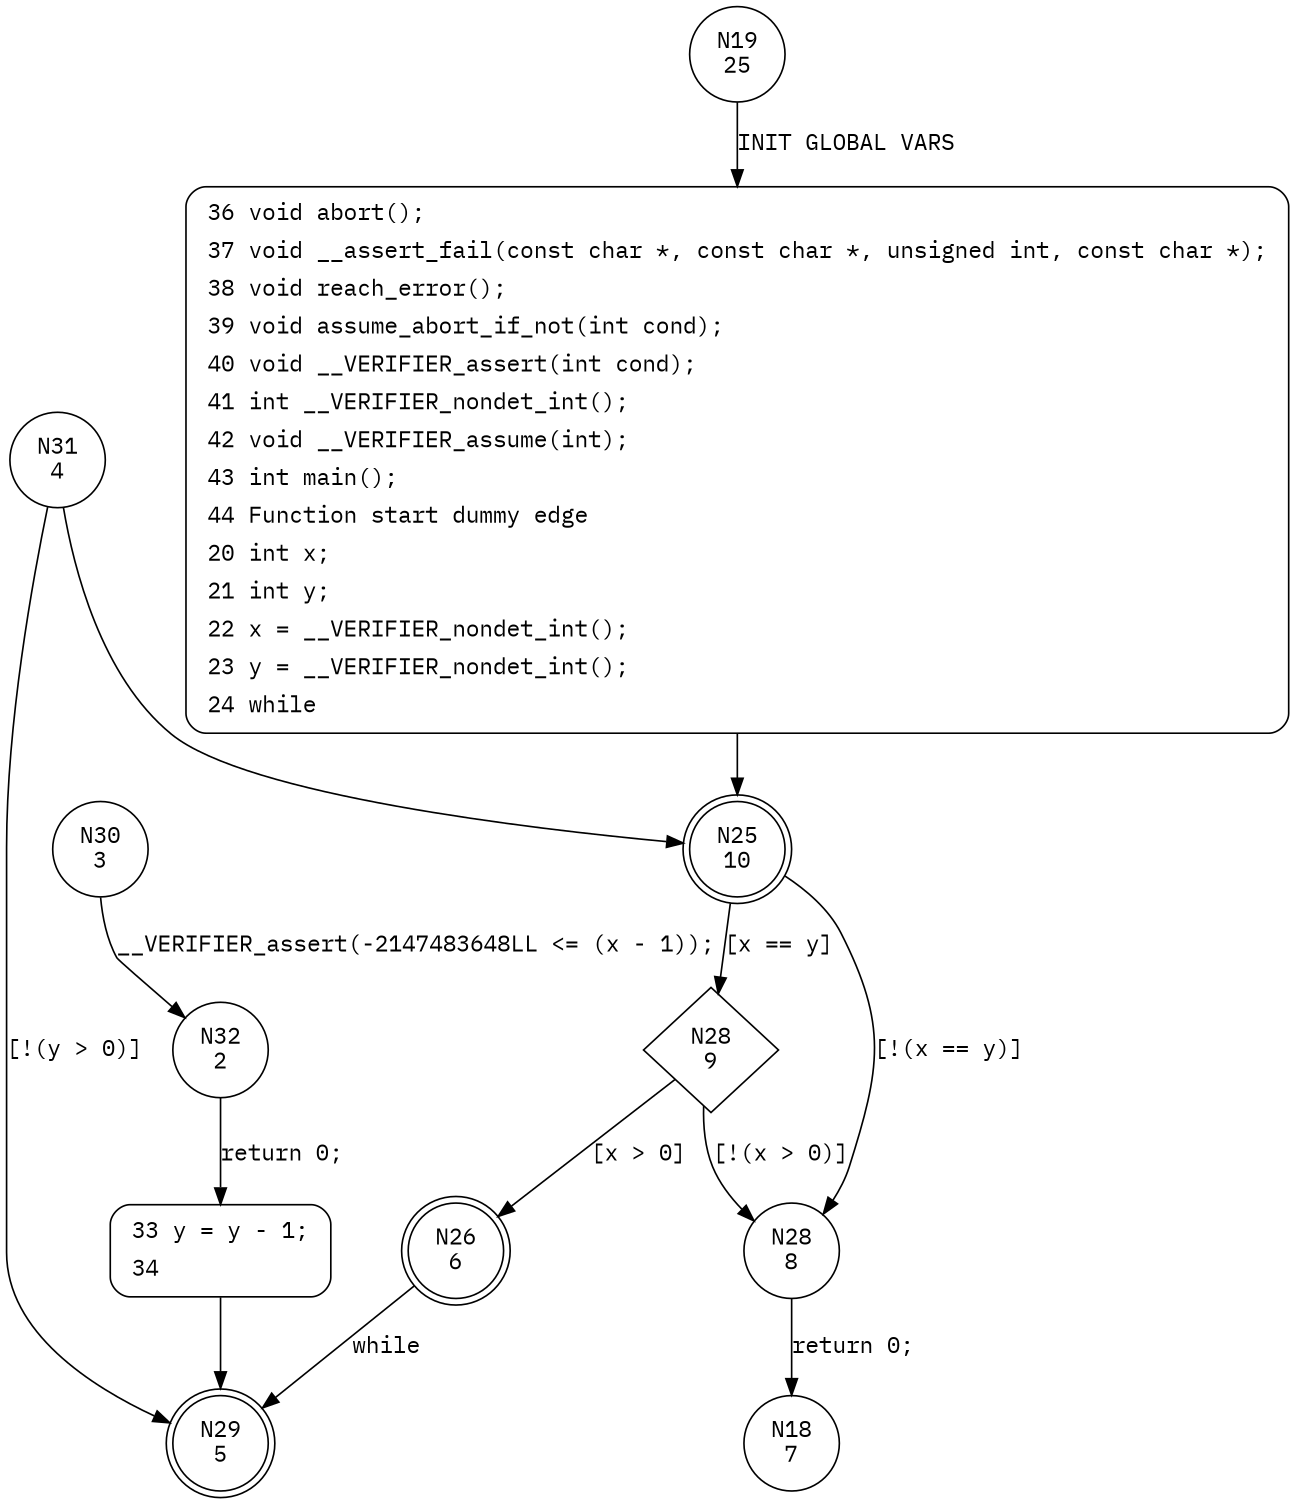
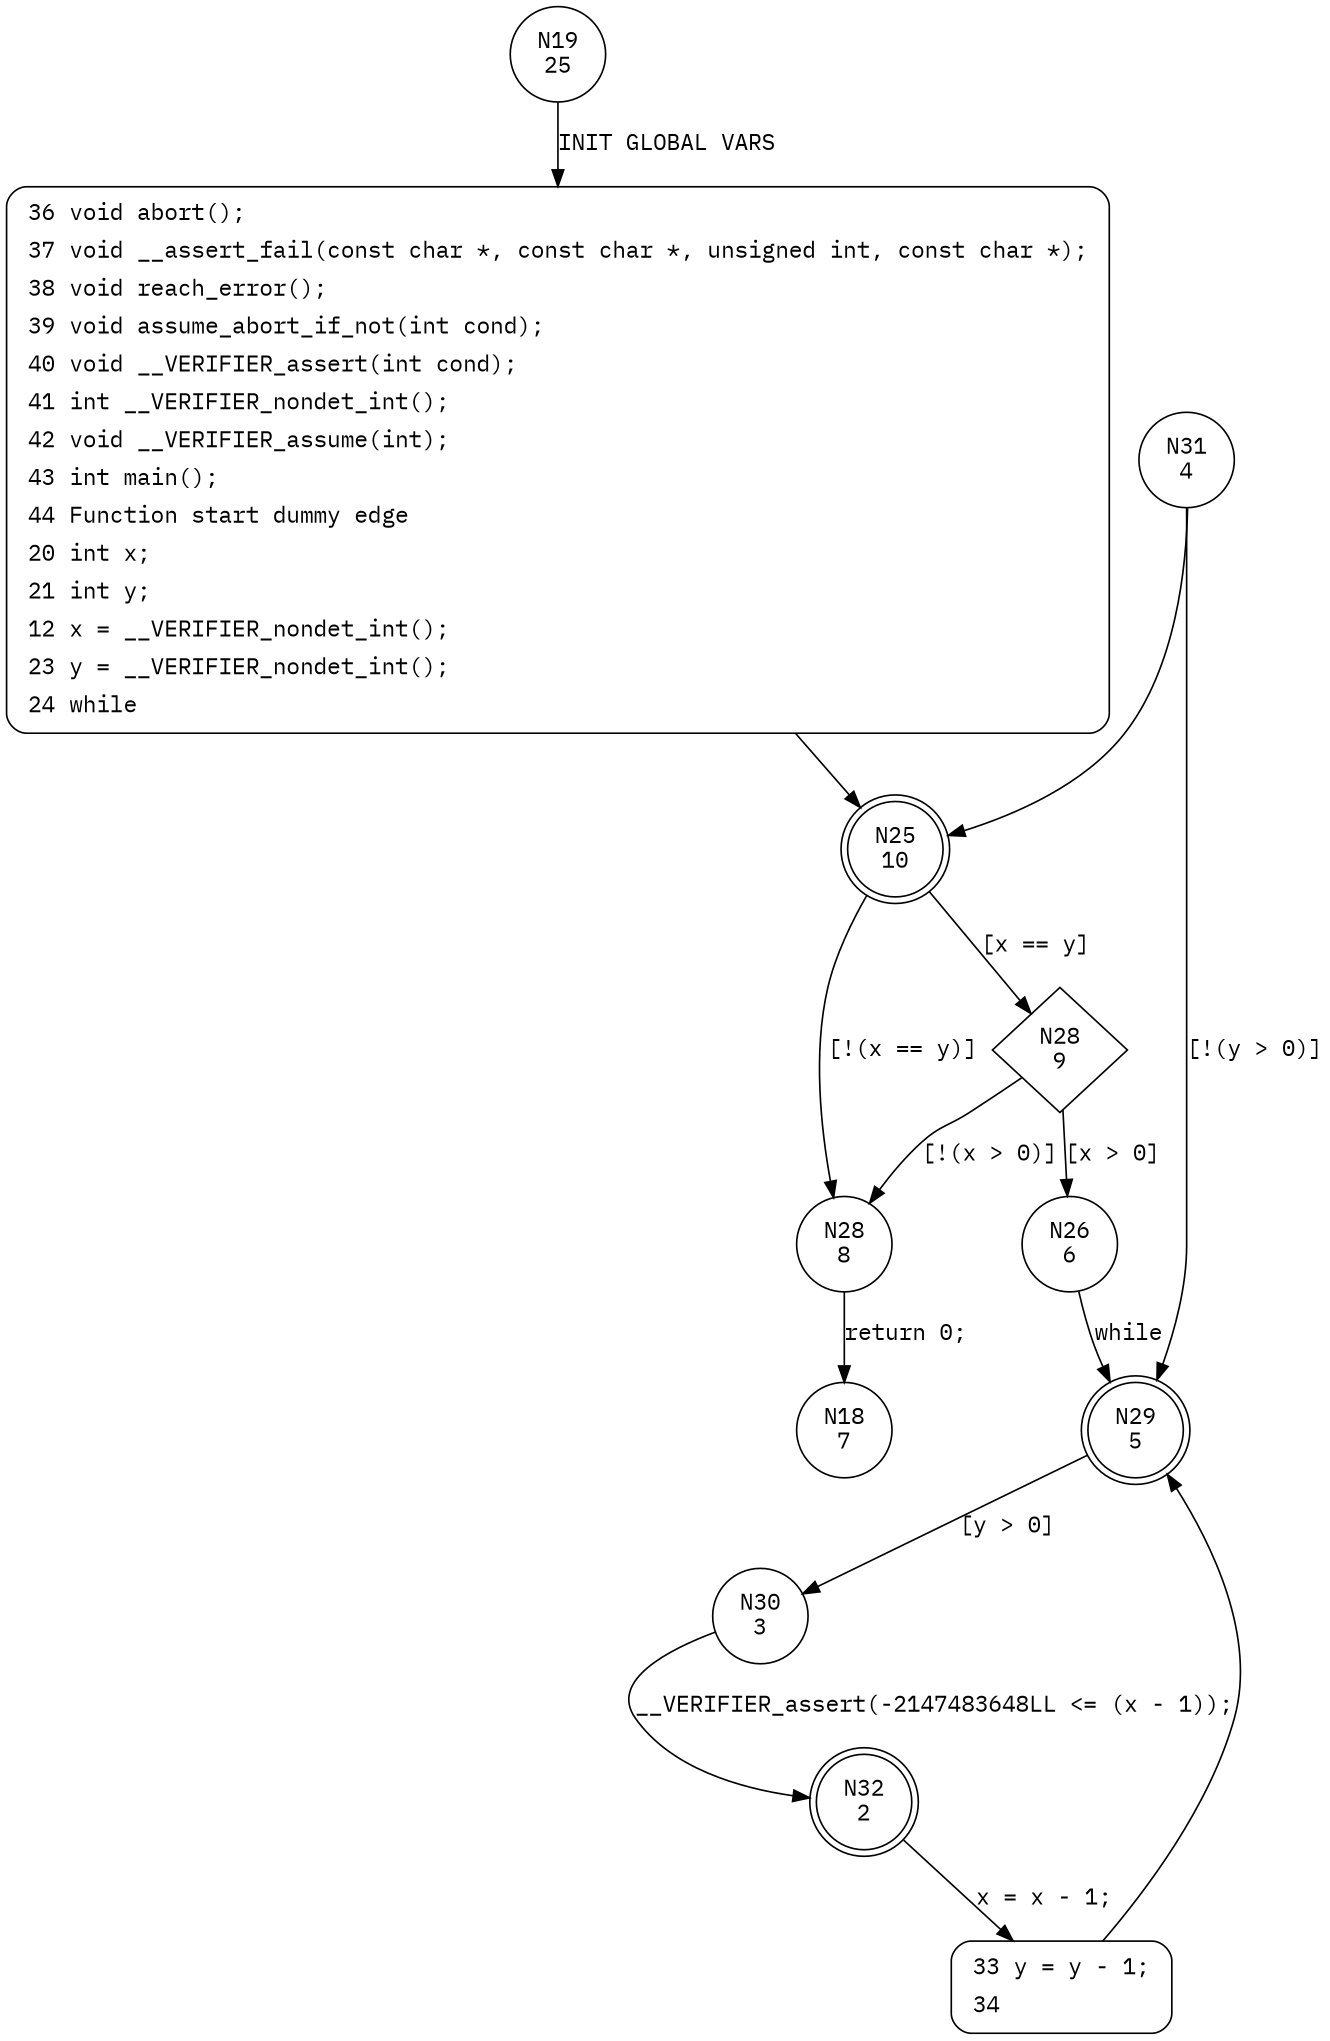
  digraph {
    fontname="IBM Plex Mono"
    node [fontname="IBM Plex Mono" shape=circle]
    edge [fontname="IBM Plex Mono"]
    n1 [label="N19\n25"]
-   n2 [fillcolor=white label=<<table border="0" cellborder="0" cellpadding="3" bgcolor="white"><tr><td align="right">36</td><td align="left">void abort();</td></tr><tr><td align="right">37</td><td align="left">void __assert_fail(const char *, const char *, unsigned int, const char *);</td></tr><tr><td align="right">38</td><td align="left">void reach_error();</td></tr><tr><td align="right">39</td><td align="left">void assume_abort_if_not(int cond);</td></tr><tr><td align="right">40</td><td align="left">void __VERIFIER_assert(int cond);</td></tr><tr><td align="right">41</td><td align="left">int __VERIFIER_nondet_int();</td></tr><tr><td align="right">42</td><td align="left">void __VERIFIER_assume(int);</td></tr><tr><td align="right">43</td><td align="left">int main();</td></tr><tr><td align="right">44</td><td align="left">Function start dummy edge</td></tr><tr><td align="right">20</td><td align="left">int x;</td></tr><tr><td align="right">21</td><td align="left">int y;</td></tr><tr><td align="right">22</td><td align="left">x = __VERIFIER_nondet_int();</td></tr><tr><td align="right">23</td><td align="left">y = __VERIFIER_nondet_int();</td></tr><tr><td align="right">24</td><td align="left">while</td></tr></table>> penwidth=1 shape=Mrecord style="filled,bold"]
+   n2 [fillcolor=white label=<<table border="0" cellborder="0" cellpadding="3" bgcolor="white"><tr><td align="right">36</td><td align="left">void abort();</td></tr><tr><td align="right">37</td><td align="left">void __assert_fail(const char *, const char *, unsigned int, const char *);</td></tr><tr><td align="right">38</td><td align="left">void reach_error();</td></tr><tr><td align="right">39</td><td align="left">void assume_abort_if_not(int cond);</td></tr><tr><td align="right">40</td><td align="left">void __VERIFIER_assert(int cond);</td></tr><tr><td align="right">41</td><td align="left">int __VERIFIER_nondet_int();</td></tr><tr><td align="right">42</td><td align="left">void __VERIFIER_assume(int);</td></tr><tr><td align="right">43</td><td align="left">int main();</td></tr><tr><td align="right">44</td><td align="left">Function start dummy edge</td></tr><tr><td align="right">20</td><td align="left">int x;</td></tr><tr><td align="right">21</td><td align="left">int y;</td></tr><tr><td align="right">12</td><td align="left">x = __VERIFIER_nondet_int();</td></tr><tr><td align="right">23</td><td align="left">y = __VERIFIER_nondet_int();</td></tr><tr><td align="right">24</td><td align="left">while</td></tr></table>> penwidth=1 shape=Mrecord style="filled,bold"]
    n3 [label="N25\n10" shape=doublecircle]
    n4 [label="N28\n9" shape=diamond]
    n5 [label="N28\n8"]
-   n6 [label="N26\n6" shape=doublecircle]
+   n6 [label="N26\n6"]
    n7 [label="N18\n7"]
    n8 [label="N29\n5" shape=doublecircle]
    n9 [label="N30\n3"]
-   n10 [label="N32\n2"]
+   n10 [label="N32\n2" shape=doublecircle]
    n11 [label="N31\n4"]
    n12 [fillcolor=white label=<<table border="0" cellborder="0" cellpadding="3" bgcolor="white"><tr><td align="right">33</td><td align="left">y = y - 1;</td></tr><tr><td align="right">34</td><td align="left"></td></tr></table>> penwidth=1 shape=Mrecord style="filled,bold"]
    n1 -> n2 [label="INIT GLOBAL VARS"]
    n2 -> n3
    n3 -> n4 [label="[x == y]"]
    n3 -> n5 [label="[!(x == y)]"]
    n4 -> n5 [label="[!(x > 0)]"]
    n4 -> n6 [label="[x > 0]"]
    n5 -> n7 [label="return 0;"]
    n6 -> n8 [label=while]
+   n8 -> n9 [label="[y > 0]"]
    n9 -> n10 [label="__VERIFIER_assert(-2147483648LL <= (x - 1));"]
-   n10 -> n12 [label="return 0;"]
+   n10 -> n12 [label="x = x - 1;"]
    n11 -> n3
    n11 -> n8 [label="[!(y > 0)]"]
    n12 -> n8
  }
